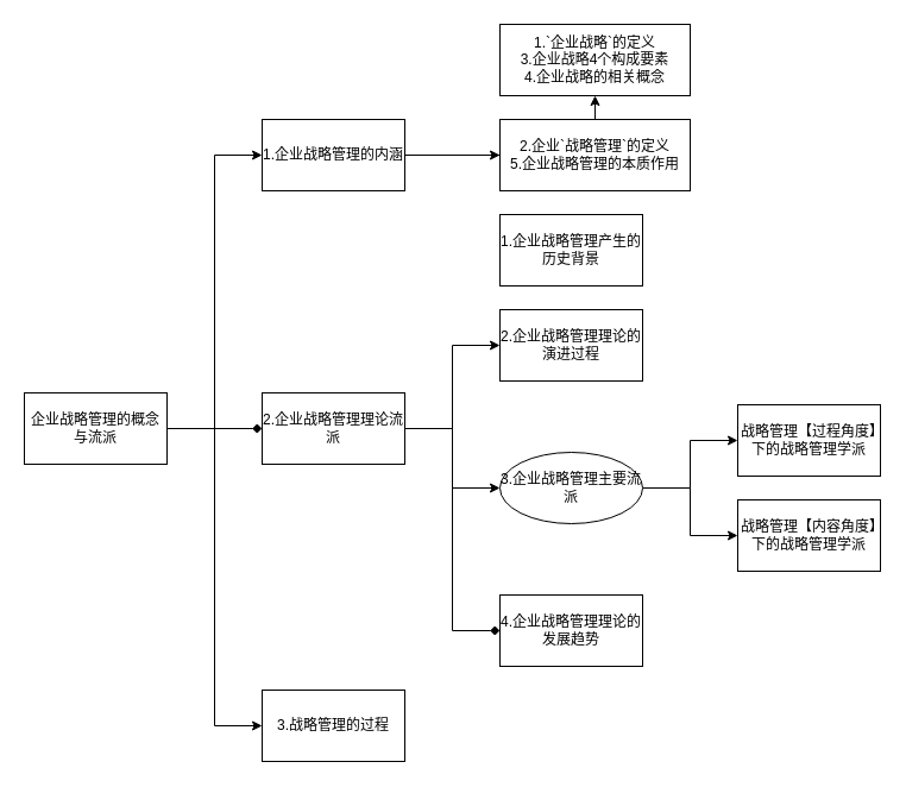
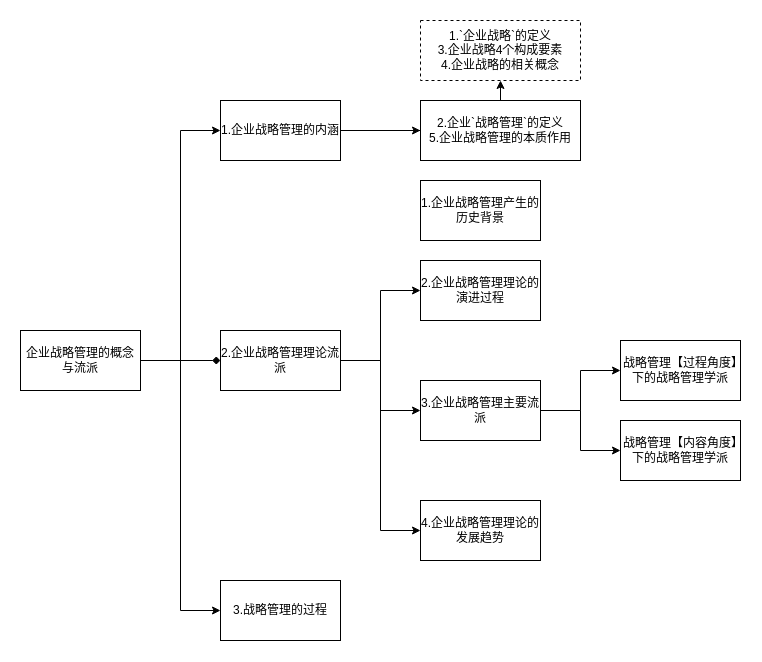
  <mxCell id="0" />
  <mxCell id="1" parent="0" />
  <mxCell id="2" value="" style="edgeStyle=orthogonalEdgeStyle;rounded=0;orthogonalLoop=1;jettySize=auto;html=1;entryX=0;entryY=0.5;entryDx=0;entryDy=0;" parent="1" source="5" target="8" edge="1"><mxGeometry relative="1" as="geometry" /></mxCell>
  <mxCell id="3" style="edgeStyle=orthogonalEdgeStyle;rounded=0;orthogonalLoop=1;jettySize=auto;html=1;entryX=0;entryY=0.5;entryDx=0;entryDy=0;endArrow=diamond;" parent="1" source="5" target="9" edge="1"><mxGeometry relative="1" as="geometry" /></mxCell>
  <mxCell id="4" style="edgeStyle=orthogonalEdgeStyle;rounded=0;orthogonalLoop=1;jettySize=auto;html=1;entryX=0;entryY=0.5;entryDx=0;entryDy=0;" parent="1" source="5" target="21" edge="1"><mxGeometry relative="1" as="geometry" /></mxCell>
  <mxCell id="5" value="企业战略管理的概念与流派" style="rounded=0;whiteSpace=wrap;html=1;" parent="1" vertex="1"><mxGeometry x="20" y="330" width="120" height="60" as="geometry" /></mxCell>
  <mxCell id="6" value="" style="edgeStyle=orthogonalEdgeStyle;rounded=0;orthogonalLoop=1;jettySize=auto;html=1;" parent="1" source="8" target="22" edge="1"><mxGeometry relative="1" as="geometry" /></mxCell>
  <mxCell id="7" style="edgeStyle=orthogonalEdgeStyle;rounded=0;orthogonalLoop=1;jettySize=auto;html=1;entryX=0;entryY=0.5;entryDx=0;entryDy=0;" parent="1" source="8" target="23" edge="1"><mxGeometry relative="1" as="geometry" /></mxCell>
  <mxCell id="8" value="1.企业战略管理的内涵" style="rounded=0;whiteSpace=wrap;html=1;" parent="1" vertex="1"><mxGeometry x="220" y="100" width="120" height="60" as="geometry" /></mxCell>
  <mxCell id="9" value="2.企业战略管理理论流派" style="rounded=0;whiteSpace=wrap;html=1;" parent="1" vertex="1"><mxGeometry x="220" y="330" width="120" height="60" as="geometry" /></mxCell>
  <mxCell id="10" style="edgeStyle=orthogonalEdgeStyle;rounded=0;orthogonalLoop=1;jettySize=auto;html=1;entryX=0;entryY=0.5;entryDx=0;entryDy=0;exitX=1;exitY=0.5;exitDx=0;exitDy=0;" parent="1" source="9" target="16" edge="1"><mxGeometry relative="1" as="geometry"><mxPoint x="340" y="390" as="sourcePoint" /></mxGeometry></mxCell>
  <mxCell id="11" style="edgeStyle=orthogonalEdgeStyle;rounded=0;orthogonalLoop=1;jettySize=auto;html=1;entryX=0;entryY=0.5;entryDx=0;entryDy=0;exitX=1;exitY=0.5;exitDx=0;exitDy=0;" parent="1" source="9" target="15" edge="1"><mxGeometry relative="1" as="geometry"><mxPoint x="340" y="300" as="sourcePoint" /></mxGeometry></mxCell>
- <mxCell id="12" style="edgeStyle=orthogonalEdgeStyle;rounded=0;orthogonalLoop=1;jettySize=auto;html=1;entryX=0;entryY=0.5;entryDx=0;entryDy=0;exitX=1;exitY=0.5;exitDx=0;exitDy=0;endArrow=diamond;" parent="1" source="9" target="18" edge="1"><mxGeometry relative="1" as="geometry"><mxPoint x="340" y="300" as="sourcePoint" /></mxGeometry></mxCell>
+ <mxCell id="12" style="edgeStyle=orthogonalEdgeStyle;rounded=0;orthogonalLoop=1;jettySize=auto;html=1;entryX=0;entryY=0.5;entryDx=0;entryDy=0;exitX=1;exitY=0.5;exitDx=0;exitDy=0;" parent="1" source="9" target="18" edge="1"><mxGeometry relative="1" as="geometry"><mxPoint x="340" y="300" as="sourcePoint" /></mxGeometry></mxCell>
  <mxCell id="13" value="" style="edgeStyle=orthogonalEdgeStyle;rounded=0;orthogonalLoop=1;jettySize=auto;html=1;entryX=0;entryY=0.5;entryDx=0;entryDy=0;" parent="1" source="15" target="19" edge="1"><mxGeometry relative="1" as="geometry" /></mxCell>
  <mxCell id="14" style="edgeStyle=orthogonalEdgeStyle;rounded=0;orthogonalLoop=1;jettySize=auto;html=1;entryX=0;entryY=0.5;entryDx=0;entryDy=0;" parent="1" source="15" target="20" edge="1"><mxGeometry relative="1" as="geometry" /></mxCell>
- <mxCell id="15" value="3.企业战略管理主要流派" style="ellipse;whiteSpace=wrap;html=1;" parent="1" vertex="1"><mxGeometry x="420" y="380" width="120" height="60" as="geometry" /></mxCell>
+ <mxCell id="15" value="3.企业战略管理主要流派" style="rounded=0;whiteSpace=wrap;html=1;" parent="1" vertex="1"><mxGeometry x="420" y="380" width="120" height="60" as="geometry" /></mxCell>
  <mxCell id="16" value="2.企业战略管理理论的演进过程" style="rounded=0;whiteSpace=wrap;html=1;" parent="1" vertex="1"><mxGeometry x="420" y="260" width="120" height="60" as="geometry" /></mxCell>
  <mxCell id="17" value="1.企业战略管理产生的历史背景" style="rounded=0;whiteSpace=wrap;html=1;" parent="1" vertex="1"><mxGeometry x="420" y="180" width="120" height="60" as="geometry" /></mxCell>
  <mxCell id="18" value="4.企业战略管理理论的发展趋势" style="rounded=0;whiteSpace=wrap;html=1;" parent="1" vertex="1"><mxGeometry x="420" y="500" width="120" height="60" as="geometry" /></mxCell>
  <mxCell id="19" value="战略管理【过程角度】下的战略管理学派" style="rounded=0;whiteSpace=wrap;html=1;" parent="1" vertex="1"><mxGeometry x="620" y="340" width="120" height="60" as="geometry" /></mxCell>
  <mxCell id="20" value="战略管理【内容角度】下的战略管理学派" style="rounded=0;whiteSpace=wrap;html=1;" parent="1" vertex="1"><mxGeometry x="620" y="420" width="120" height="60" as="geometry" /></mxCell>
  <mxCell id="21" value="3.战略管理的过程" style="rounded=0;whiteSpace=wrap;html=1;" parent="1" vertex="1"><mxGeometry x="220" y="580" width="120" height="60" as="geometry" /></mxCell>
- <mxCell id="22" value="&lt;div&gt;1.`企业战略`的定义&lt;/div&gt;&lt;div&gt;3.企业战略4个构成要素&lt;/div&gt;&lt;div&gt;4.企业战略的相关概念&lt;/div&gt;" style="rounded=0;whiteSpace=wrap;html=1;" parent="1" vertex="1"><mxGeometry x="420" y="20" width="160" height="60" as="geometry" /></mxCell>
+ <mxCell id="22" value="&lt;div&gt;1.`企业战略`的定义&lt;/div&gt;&lt;div&gt;3.企业战略4个构成要素&lt;/div&gt;&lt;div&gt;4.企业战略的相关概念&lt;/div&gt;" style="rounded=0;whiteSpace=wrap;html=1;dashed=1;" parent="1" vertex="1"><mxGeometry x="420" y="20" width="160" height="60" as="geometry" /></mxCell>
  <mxCell id="23" value="&lt;div&gt;2.企业`战略管理`的定义&lt;/div&gt;&lt;div&gt;5.企业战略管理的本质作用&lt;/div&gt;" style="rounded=0;whiteSpace=wrap;html=1;" parent="1" vertex="1"><mxGeometry x="420" y="100" width="160" height="60" as="geometry" /></mxCell>
